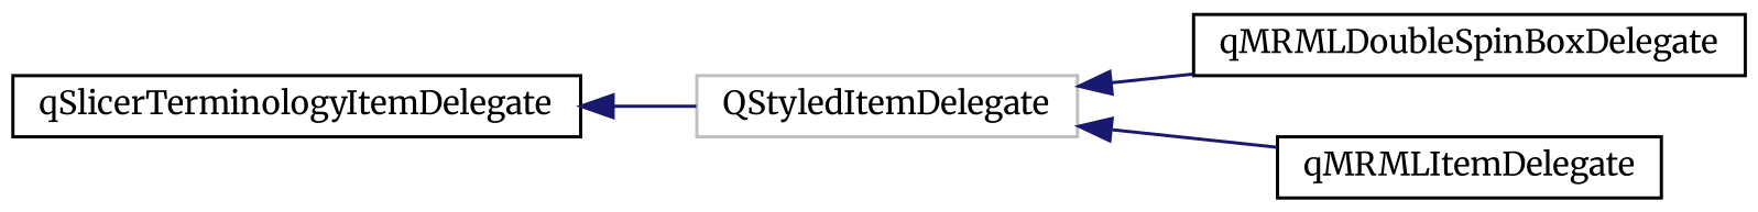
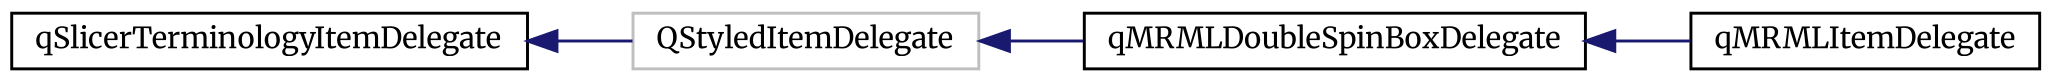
  digraph {
    fontname=Merriweather
    rankdir=LR
    node [color=black fontname=Merriweather fontsize=10 shape=record]
    edge [color=midnightblue dir=back fontname=Merriweather fontsize=10 labelfontname=Helvetica labelfontsize=10 style=solid]
    n1 [color=grey75 height=0.2 label=QStyledItemDelegate width=0.4]
    n2 [height=0.2 label=qMRMLDoubleSpinBoxDelegate width=0.4]
    n3 [height=0.2 label=qMRMLItemDelegate width=0.4]
    n4 [height=0.2 label=qSlicerTerminologyItemDelegate width=0.4]
    n1 -> n2
-   n1 -> n3
+   n2 -> n3
    n4 -> n1
  }
